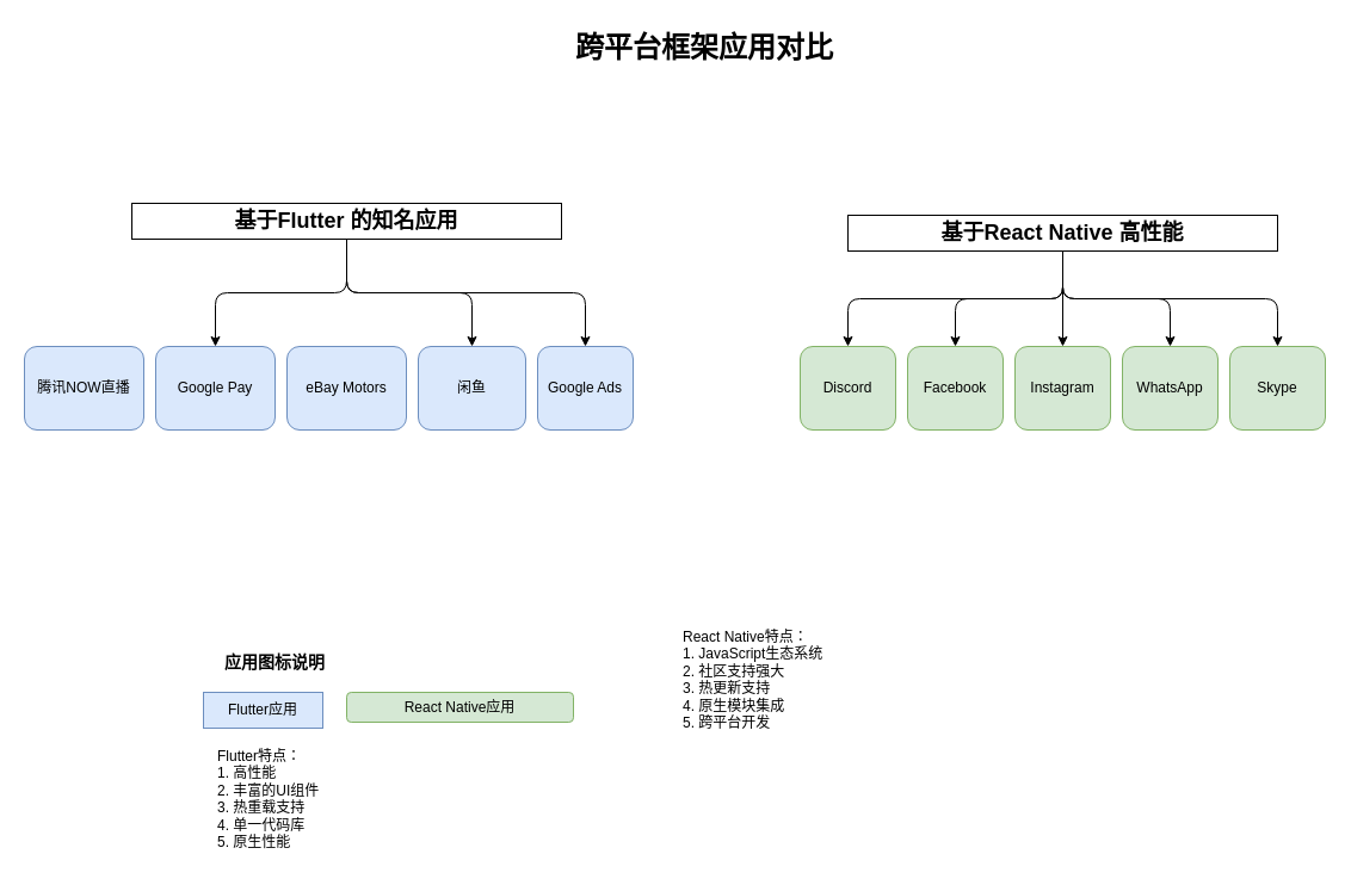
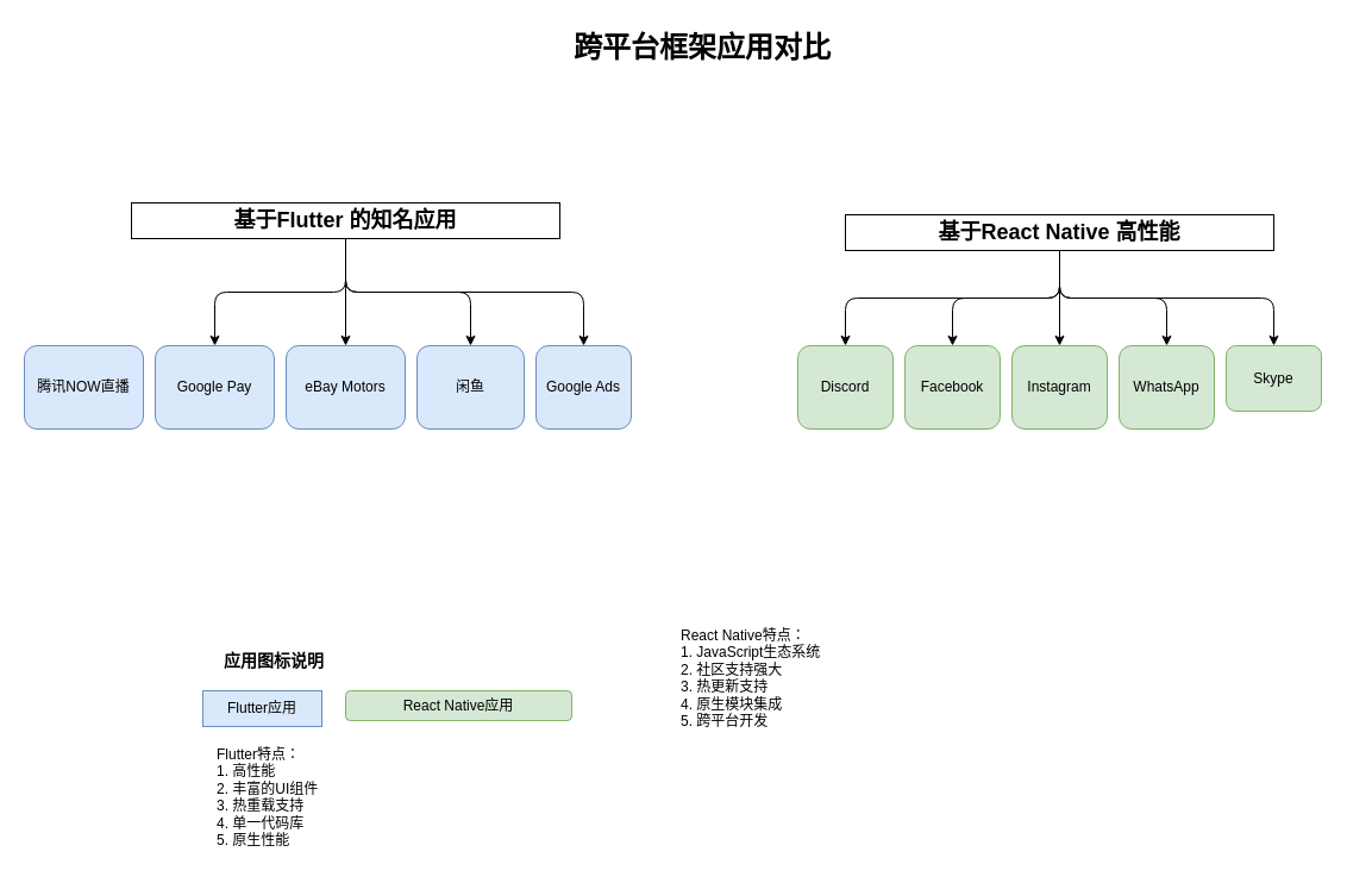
  <mxCell id="0" />
  <mxCell id="1" parent="0" />
  <mxCell id="2" value="跨平台框架应用对比" style="text;html=1;strokeColor=none;fillColor=none;align=center;verticalAlign=middle;whiteSpace=wrap;rounded=0;fontSize=24;fontStyle=1" parent="1" vertex="1"><mxGeometry x="410" y="20" width="360" height="40" as="geometry" /></mxCell>
  <mxCell id="3" style="edgeStyle=orthogonalEdgeStyle;rounded=1;orthogonalLoop=1;jettySize=auto;html=1;curved=0;" edge="1" parent="1" source="7" target="8"><mxGeometry relative="1" as="geometry" /></mxCell>
+ <mxCell id="4" style="edgeStyle=orthogonalEdgeStyle;rounded=1;orthogonalLoop=1;jettySize=auto;html=1;curved=0;" edge="1" parent="1" source="7" target="10"><mxGeometry relative="1" as="geometry" /></mxCell>
  <mxCell id="5" style="edgeStyle=orthogonalEdgeStyle;rounded=1;orthogonalLoop=1;jettySize=auto;html=1;curved=0;" edge="1" parent="1" source="7" target="12"><mxGeometry relative="1" as="geometry" /></mxCell>
  <mxCell id="6" style="edgeStyle=orthogonalEdgeStyle;rounded=1;orthogonalLoop=1;jettySize=auto;html=1;curved=0;" edge="1" parent="1" source="7" target="9"><mxGeometry relative="1" as="geometry" /></mxCell>
  <mxCell id="7" value="基于Flutter 的知名应用" style="text;html=1;strokeColor=default;fillColor=none;align=center;verticalAlign=middle;whiteSpace=wrap;rounded=0;fontSize=18;fontStyle=1" parent="1" vertex="1"><mxGeometry x="110" y="170" width="360" height="30" as="geometry" /></mxCell>
  <mxCell id="8" value="Google Pay" style="rounded=1;whiteSpace=wrap;html=1;fillColor=#dae8fc;strokeColor=#6c8ebf;" parent="1" vertex="1"><mxGeometry y="290" width="100" height="70" as="geometry" x="130" /></mxCell>
  <mxCell id="9" value="Google Ads" style="rounded=1;whiteSpace=wrap;html=1;fillColor=#dae8fc;strokeColor=#6c8ebf;" parent="1" vertex="1"><mxGeometry x="450" y="290" width="80" height="70" as="geometry" /></mxCell>
  <mxCell id="10" value="eBay Motors" style="rounded=1;whiteSpace=wrap;html=1;fillColor=#dae8fc;strokeColor=#6c8ebf;" parent="1" vertex="1"><mxGeometry x="240" y="290" width="100" height="70" as="geometry" /></mxCell>
  <mxCell id="11" value="腾讯NOW直播" style="rounded=1;whiteSpace=wrap;html=1;fillColor=#dae8fc;strokeColor=#6c8ebf;" parent="1" vertex="1"><mxGeometry x="20" y="290" width="100" height="70" as="geometry" /></mxCell>
  <mxCell id="12" value="闲鱼" style="rounded=1;whiteSpace=wrap;html=1;fillColor=#dae8fc;strokeColor=#6c8ebf;" parent="1" vertex="1"><mxGeometry x="350" y="290" width="90" height="70" as="geometry" /></mxCell>
  <mxCell id="13" value="Flutter特点：&#10;1. 高性能&#10;2. 丰富的UI组件&#10;3. 热重载支持&#10;4. 单一代码库&#10;5. 原生性能" style="text;html=1;strokeColor=none;fillColor=none;align=left;verticalAlign=top;whiteSpace=wrap;rounded=0;" parent="1" vertex="1"><mxGeometry x="180" y="620" width="200" height="100" as="geometry" /></mxCell>
  <mxCell id="14" style="edgeStyle=orthogonalEdgeStyle;rounded=1;orthogonalLoop=1;jettySize=auto;html=1;curved=0;" edge="1" parent="1" source="19" target="23"><mxGeometry relative="1" as="geometry" /></mxCell>
  <mxCell id="15" style="edgeStyle=orthogonalEdgeStyle;rounded=1;orthogonalLoop=1;jettySize=auto;html=1;curved=0;" edge="1" parent="1" source="19" target="20"><mxGeometry relative="1" as="geometry" /></mxCell>
  <mxCell id="16" style="edgeStyle=orthogonalEdgeStyle;rounded=1;orthogonalLoop=1;jettySize=auto;html=1;curved=0;" edge="1" parent="1" source="19" target="21"><mxGeometry relative="1" as="geometry" /></mxCell>
  <mxCell id="17" style="edgeStyle=orthogonalEdgeStyle;rounded=1;orthogonalLoop=1;jettySize=auto;html=1;curved=0;" edge="1" parent="1" source="19" target="22"><mxGeometry relative="1" as="geometry" /></mxCell>
  <mxCell id="18" style="edgeStyle=orthogonalEdgeStyle;rounded=1;orthogonalLoop=1;jettySize=auto;html=1;curved=0;" edge="1" parent="1" source="19" target="24"><mxGeometry relative="1" as="geometry" /></mxCell>
  <mxCell id="19" value="基于React Native 高性能" style="text;html=1;strokeColor=default;fillColor=none;align=center;verticalAlign=middle;whiteSpace=wrap;rounded=0;fontSize=18;fontStyle=1" parent="1" vertex="1"><mxGeometry x="710" y="180" width="360" height="30" as="geometry" /></mxCell>
  <mxCell id="20" value="Facebook" style="rounded=1;whiteSpace=wrap;html=1;fillColor=#d5e8d4;strokeColor=#82b366;" parent="1" vertex="1"><mxGeometry x="760" y="290" width="80" height="70" as="geometry" /></mxCell>
  <mxCell id="21" value="Instagram" style="rounded=1;whiteSpace=wrap;html=1;fillColor=#d5e8d4;strokeColor=#82b366;" parent="1" vertex="1"><mxGeometry x="850" y="290" width="80" height="70" as="geometry" /></mxCell>
  <mxCell id="22" value="WhatsApp" style="rounded=1;whiteSpace=wrap;html=1;fillColor=#d5e8d4;strokeColor=#82b366;" parent="1" vertex="1"><mxGeometry x="940" y="290" width="80" height="70" as="geometry" /></mxCell>
  <mxCell id="23" value="Discord" style="rounded=1;whiteSpace=wrap;html=1;fillColor=#d5e8d4;strokeColor=#82b366;" parent="1" vertex="1"><mxGeometry x="670" y="290" width="80" height="70" as="geometry" /></mxCell>
- <mxCell id="24" value="Skype" style="rounded=1;whiteSpace=wrap;html=1;fillColor=#d5e8d4;strokeColor=#82b366;" parent="1" vertex="1"><mxGeometry x="1030" y="290" width="80" height="70" as="geometry" /></mxCell>
+ <mxCell id="24" value="Skype" style="rounded=1;whiteSpace=wrap;html=1;fillColor=#d5e8d4;strokeColor=#82b366;" parent="1" vertex="1"><mxGeometry x="1030" y="290" width="80" height="55" as="geometry" /></mxCell>
  <mxCell id="25" value="React Native特点：&#10;1. JavaScript生态系统&#10;2. 社区支持强大&#10;3. 热更新支持&#10;4. 原生模块集成&#10;5. 跨平台开发" style="text;html=1;strokeColor=none;fillColor=none;align=left;verticalAlign=top;whiteSpace=wrap;rounded=0;" parent="1" vertex="1"><mxGeometry x="570" y="520" width="200" height="100" as="geometry" /></mxCell>
  <mxCell id="26" value="应用图标说明" style="text;html=1;strokeColor=none;fillColor=none;align=center;verticalAlign=middle;whiteSpace=wrap;rounded=0;fontSize=14;fontStyle=1" parent="1" vertex="1"><mxGeometry x="170" y="540" width="120" height="30" as="geometry" /></mxCell>
  <mxCell id="27" value="Flutter应用" style="whiteSpace=wrap;html=1;fillColor=#dae8fc;strokeColor=#6c8ebf;rounded=0;" parent="1" vertex="1"><mxGeometry x="170" y="580" width="100" height="30" as="geometry" /></mxCell>
  <mxCell id="28" value="React Native应用" style="rounded=1;whiteSpace=wrap;html=1;fillColor=#d5e8d4;strokeColor=#82b366;" parent="1" vertex="1"><mxGeometry x="290" y="580" width="190" height="25" as="geometry" /></mxCell>
